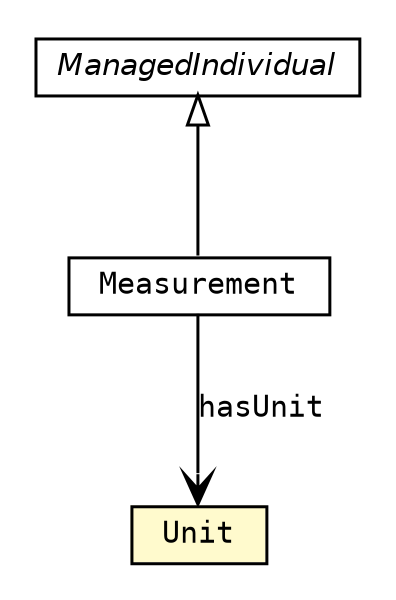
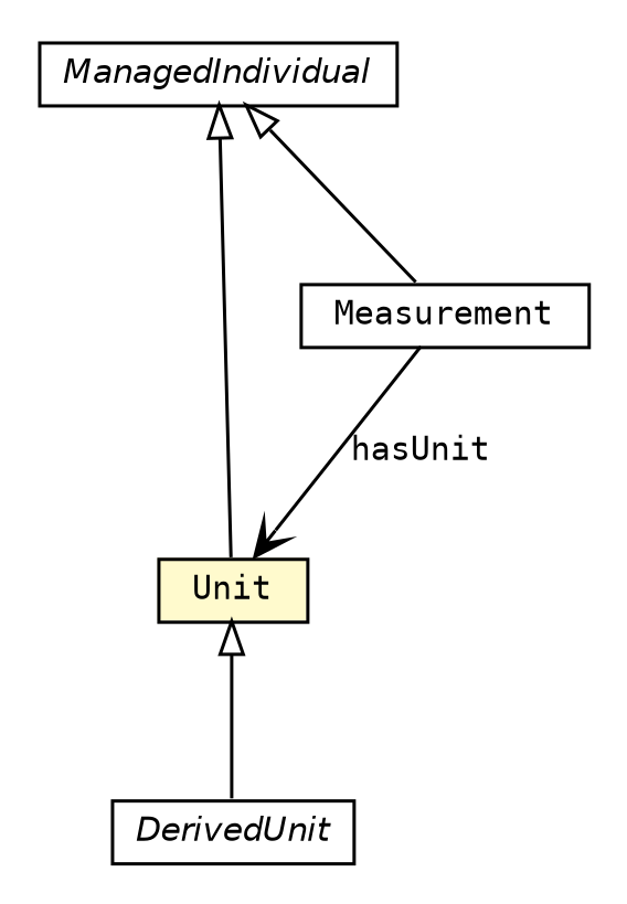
  digraph {
    nodesep=0.25
    ranksep=0.5
    fontname="DejaVu Sans Mono"
    node [fontcolor=black fontname="DejaVu Sans Mono" fontsize=10.0 shape=plaintext]
    edge [arrowtail=empty dir=back fontname="DejaVu Sans Mono" fontsize=10 headport=p labelfontname=Helvetica labelfontsize=10 tailport=p]
    n1 [label=<<table title="org.universAAL.middleware.owl.ManagedIndividual" border="0" cellborder="1" cellspacing="0" cellpadding="2" port="p" href="../../middleware/owl/ManagedIndividual.html"> 		<tr><td><table border="0" cellspacing="0" cellpadding="1"> <tr><td align="center" balign="center"><font face="Helvetica-Oblique"> ManagedIndividual </font></td></tr> 		</table></td></tr> 		</table>>]
    n2 [label=<<table title="org.universAAL.ontology.unit.Unit" border="0" cellborder="1" cellspacing="0" cellpadding="2" port="p" bgcolor="lemonChiffon" href="./Unit.html"> 		<tr><td><table border="0" cellspacing="0" cellpadding="1"> <tr><td align="center" balign="center"> Unit </td></tr> 		</table></td></tr> 		</table>>]
    n3 [label=<<table title="org.universAAL.ontology.measurement.Measurement" border="0" cellborder="1" cellspacing="0" cellpadding="2" port="p" href="../measurement/Measurement.html"> 		<tr><td><table border="0" cellspacing="0" cellpadding="1"> <tr><td align="center" balign="center"> Measurement </td></tr> 		</table></td></tr> 		</table>>]
+   n4 [label=<<table title="org.universAAL.ontology.unit.DerivedUnit" border="0" cellborder="1" cellspacing="0" cellpadding="2" port="p" href="./DerivedUnit.html"> 		<tr><td><table border="0" cellspacing="0" cellpadding="1"> <tr><td align="center" balign="center"><font face="Helvetica-Oblique"> DerivedUnit </font></td></tr> 		</table></td></tr> 		</table>>]
+   n1 -> n2
    n1 -> n3
+   n2 -> n4
    n3 -> n2 [arrowhead=open color=black fontcolor=black fontsize=10.0 label=hasUnit arrowtail="" dir=""]
  }
